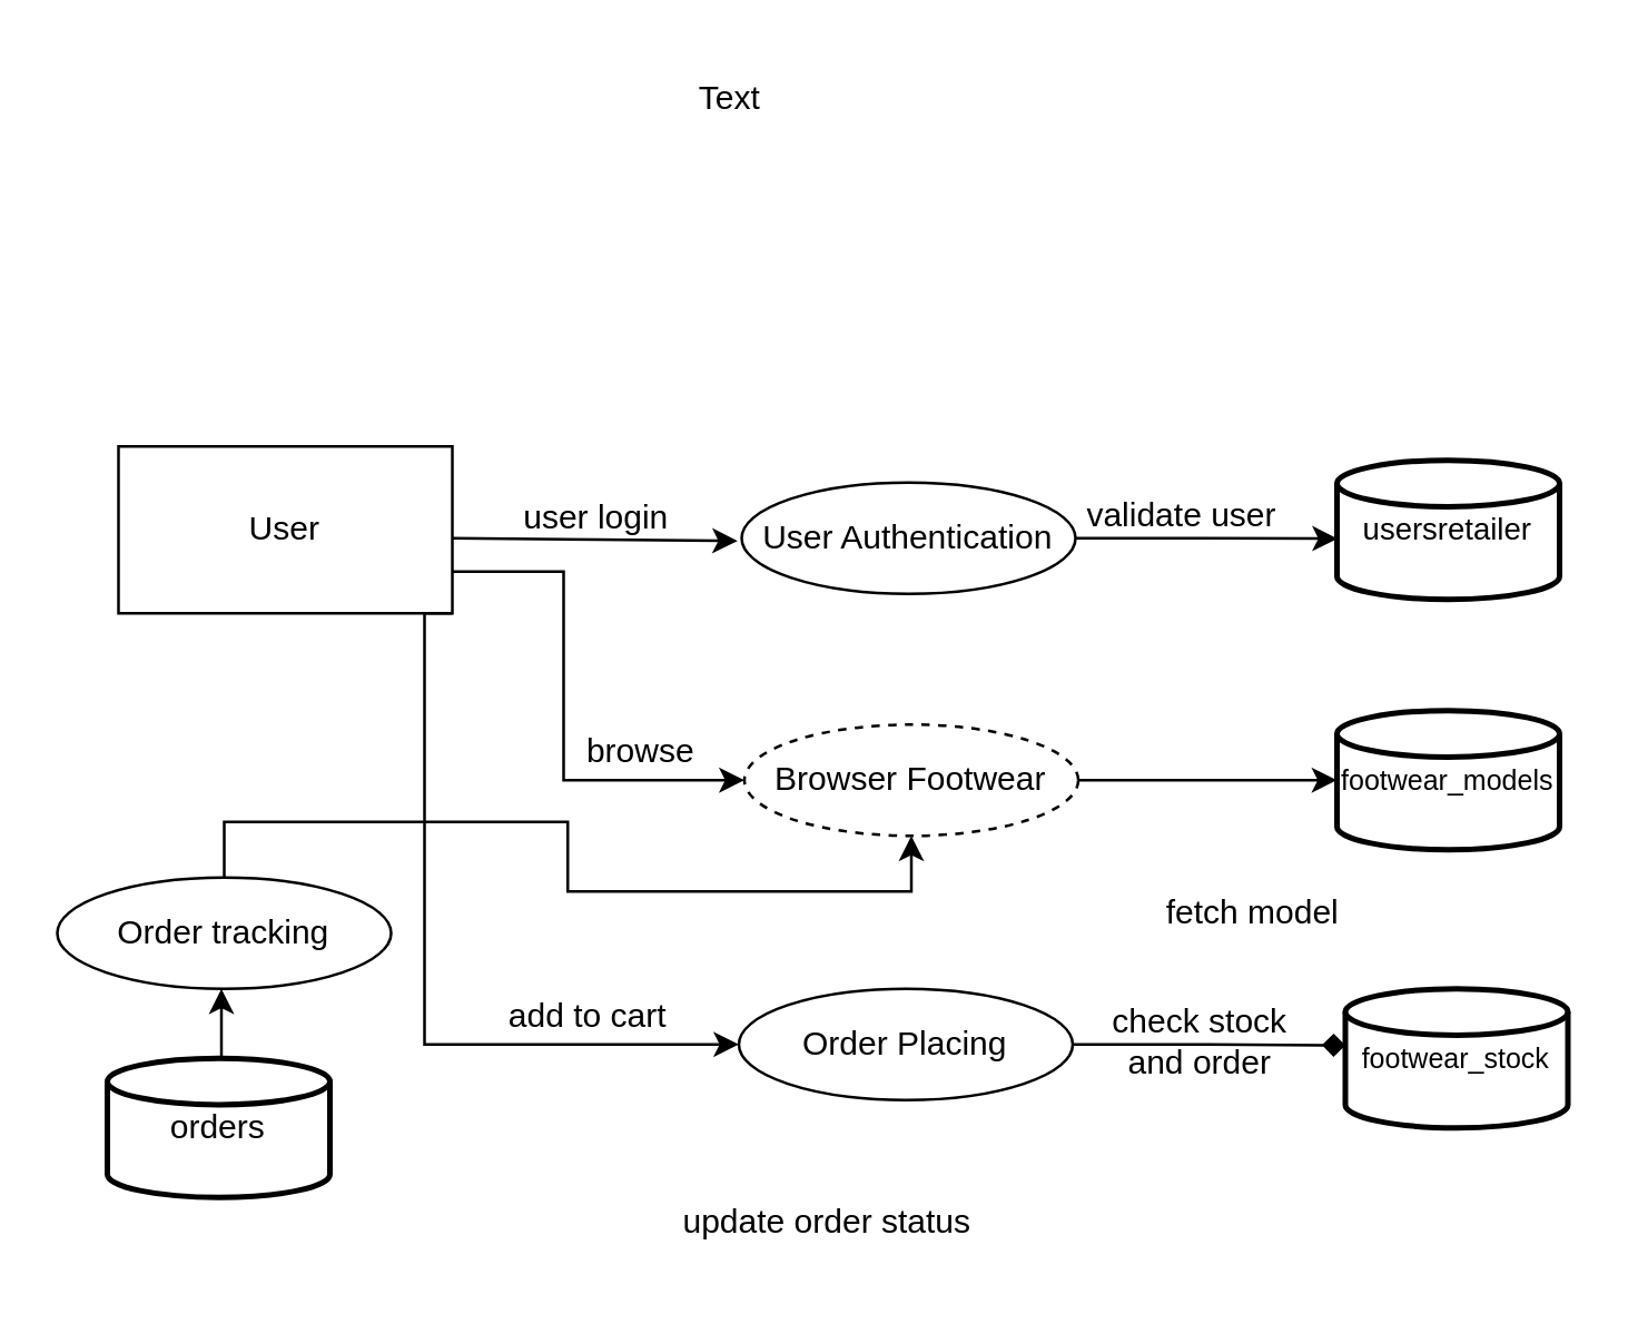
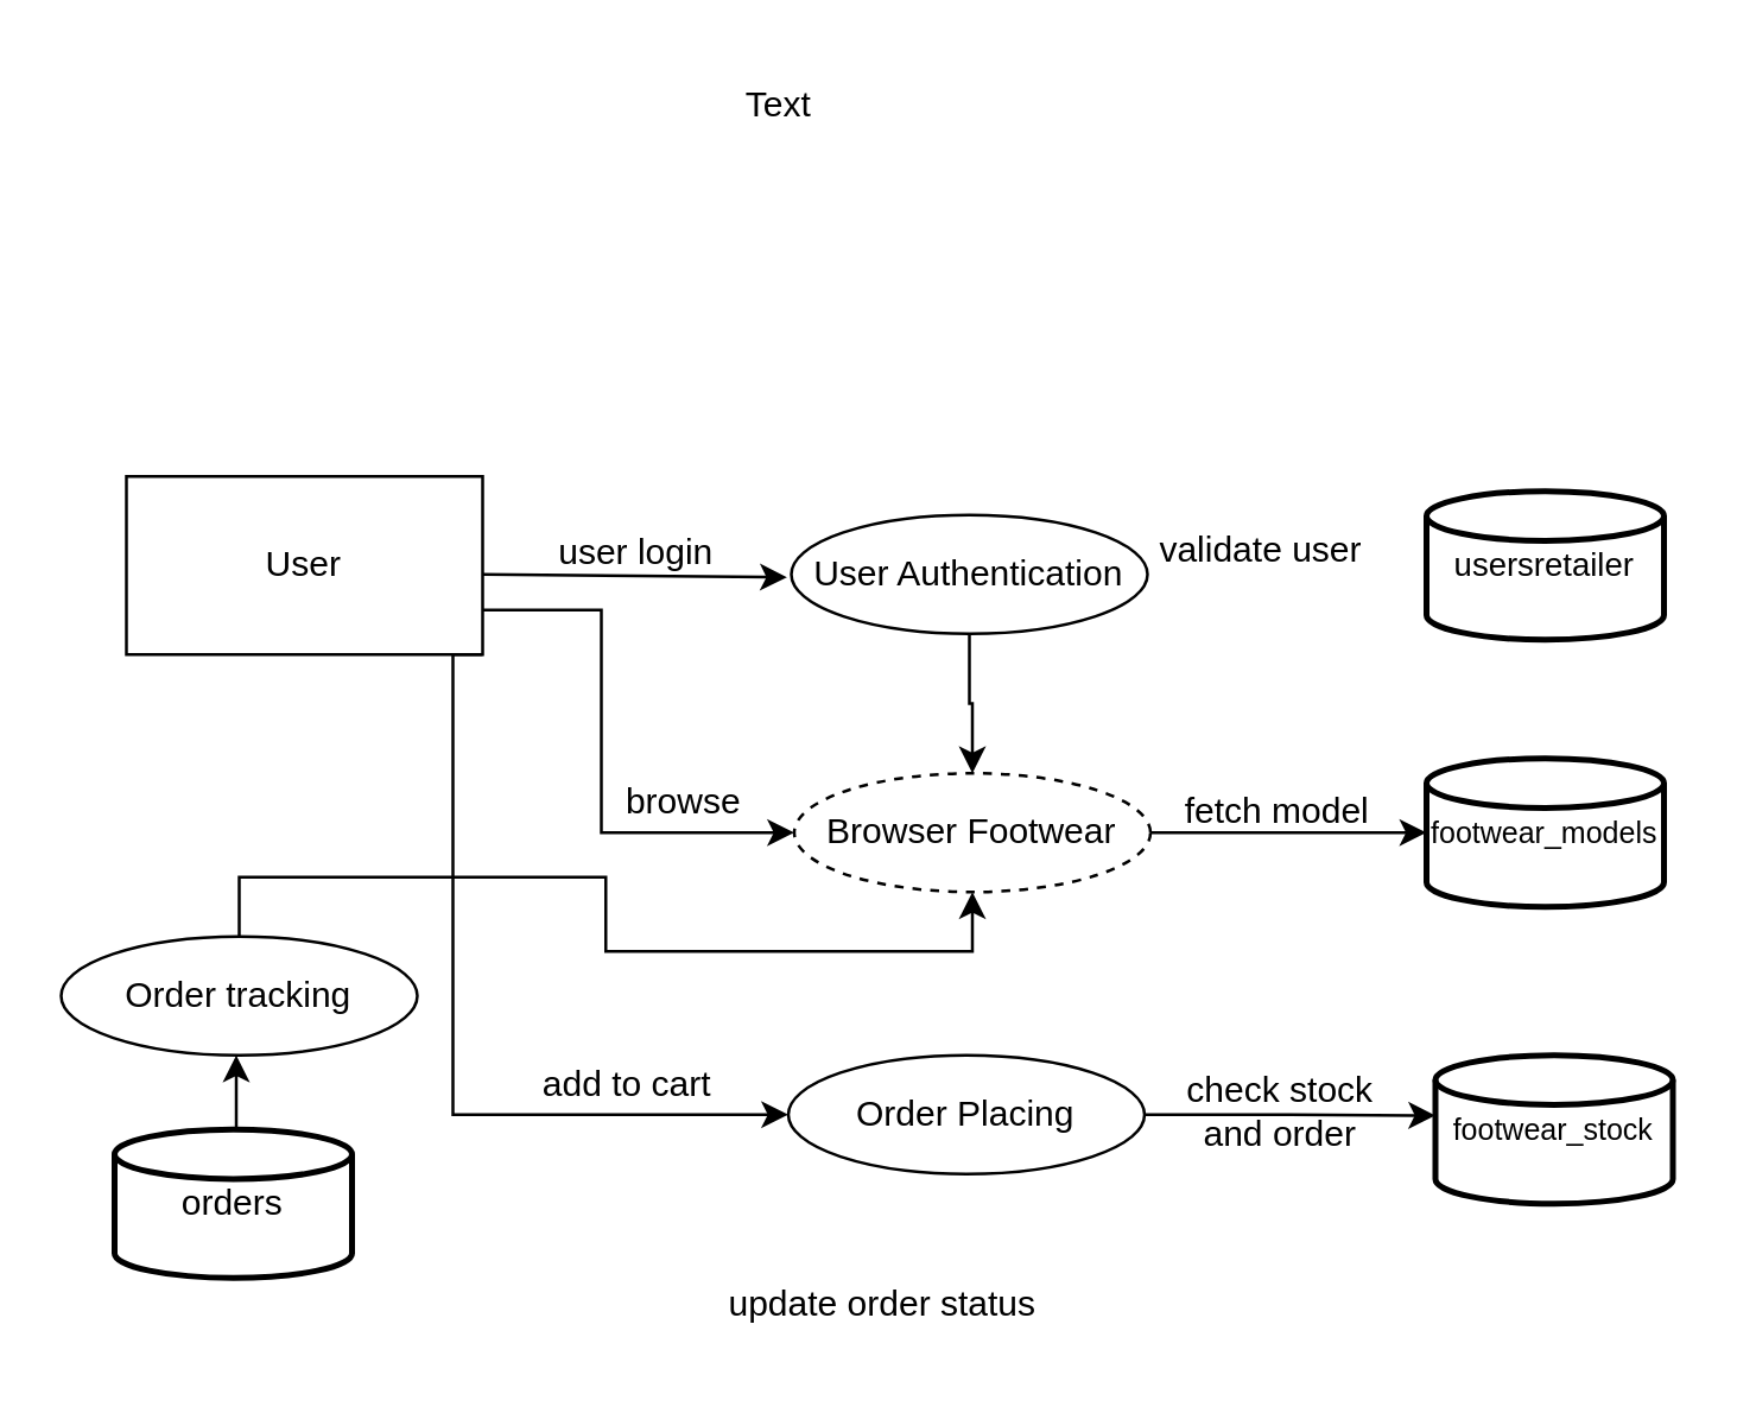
  <mxCell id="0" />
  <mxCell id="1" parent="0" />
  <mxCell id="2" style="edgeStyle=orthogonalEdgeStyle;rounded=0;orthogonalLoop=1;jettySize=auto;html=1;exitX=1;exitY=0.75;exitDx=0;exitDy=0;entryX=0;entryY=0.5;entryDx=0;entryDy=0;" edge="1" parent="1" source="4" target="6"><mxGeometry relative="1" as="geometry"><Array as="points"><mxPoint x="202" y="205" /><mxPoint x="202" y="280" /></Array></mxGeometry></mxCell>
  <mxCell id="3" style="edgeStyle=orthogonalEdgeStyle;rounded=0;orthogonalLoop=1;jettySize=auto;html=1;exitX=1;exitY=1;exitDx=0;exitDy=0;entryX=0;entryY=0.5;entryDx=0;entryDy=0;" edge="1" parent="1" source="4" target="7"><mxGeometry relative="1" as="geometry"><Array as="points"><mxPoint x="152" y="220" /><mxPoint x="152" y="375" /></Array></mxGeometry></mxCell>
  <mxCell id="4" value="User" style="rounded=0;whiteSpace=wrap;html=1;" vertex="1" parent="1"><mxGeometry x="42" y="160" width="120" height="60" as="geometry" /></mxCell>
  <mxCell id="5" value="User Authentication" style="ellipse;whiteSpace=wrap;html=1;" vertex="1" parent="1"><mxGeometry x="266" y="173" width="120" height="40" as="geometry" /></mxCell>
  <mxCell id="6" value="Browser Footwear" style="ellipse;whiteSpace=wrap;html=1;dashed=1;" vertex="1" parent="1"><mxGeometry x="267" y="260" width="120" height="40" as="geometry" /></mxCell>
  <mxCell id="7" value="Order Placing" style="ellipse;whiteSpace=wrap;html=1;" vertex="1" parent="1"><mxGeometry x="265" y="355" width="120" height="40" as="geometry" /></mxCell>
  <mxCell id="8" value="Order tracking" style="ellipse;whiteSpace=wrap;html=1;" vertex="1" parent="1"><mxGeometry x="20" y="315" width="120" height="40" as="geometry" /></mxCell>
  <mxCell id="9" value="usersretailer" style="strokeWidth=2;html=1;shape=mxgraph.flowchart.database;whiteSpace=wrap;fontSize=11;" vertex="1" parent="1"><mxGeometry x="480" y="165" width="80" height="50" as="geometry" /></mxCell>
  <mxCell id="10" value="footwear_models" style="strokeWidth=2;html=1;shape=mxgraph.flowchart.database;whiteSpace=wrap;fontSize=10;" vertex="1" parent="1"><mxGeometry x="480" y="255" width="80" height="50" as="geometry" /></mxCell>
  <mxCell id="11" value="&lt;font style=&quot;font-size: 10px;&quot;&gt;footwear_stock&lt;/font&gt;" style="strokeWidth=2;html=1;shape=mxgraph.flowchart.database;whiteSpace=wrap;" vertex="1" parent="1"><mxGeometry x="483" y="355" width="80" height="50" as="geometry" /></mxCell>
  <mxCell id="12" value="" style="edgeStyle=orthogonalEdgeStyle;rounded=0;orthogonalLoop=1;jettySize=auto;html=1;" edge="1" parent="1"><mxGeometry relative="1" as="geometry"><mxPoint x="77.037" y="380" as="sourcePoint" /><mxPoint x="79" y="355" as="targetPoint" /></mxGeometry></mxCell>
  <mxCell id="13" value="orders" style="strokeWidth=2;html=1;shape=mxgraph.flowchart.database;whiteSpace=wrap;" vertex="1" parent="1"><mxGeometry x="38" y="380" width="80" height="50" as="geometry" /></mxCell>
  <mxCell id="14" style="edgeStyle=orthogonalEdgeStyle;rounded=0;orthogonalLoop=1;jettySize=auto;html=1;exitX=1;exitY=0.5;exitDx=0;exitDy=0;entryX=0;entryY=0.5;entryDx=0;entryDy=0;entryPerimeter=0;" edge="1" parent="1" source="6" target="10"><mxGeometry relative="1" as="geometry" /></mxCell>
- <mxCell id="15" style="edgeStyle=orthogonalEdgeStyle;rounded=0;orthogonalLoop=1;jettySize=auto;html=1;exitX=1;exitY=0.5;exitDx=0;exitDy=0;entryX=0;entryY=0.406;entryDx=0;entryDy=0;entryPerimeter=0;endArrow=diamond;" edge="1" parent="1" source="7" target="11"><mxGeometry relative="1" as="geometry" /></mxCell>
- <mxCell id="16" style="edgeStyle=orthogonalEdgeStyle;rounded=0;orthogonalLoop=1;jettySize=auto;html=1;entryX=0.003;entryY=0.563;entryDx=0;entryDy=0;entryPerimeter=0;" edge="1" parent="1" source="5" target="9"><mxGeometry relative="1" as="geometry"><mxPoint x="347" y="193" as="sourcePoint" /><mxPoint x="463" y="193" as="targetPoint" /></mxGeometry></mxCell>
+ <mxCell id="15" style="edgeStyle=orthogonalEdgeStyle;rounded=0;orthogonalLoop=1;jettySize=auto;html=1;exitX=1;exitY=0.5;exitDx=0;exitDy=0;entryX=0;entryY=0.406;entryDx=0;entryDy=0;entryPerimeter=0;" edge="1" parent="1" source="7" target="11"><mxGeometry relative="1" as="geometry" /></mxCell>
+ <mxCell id="16" style="edgeStyle=orthogonalEdgeStyle;rounded=0;orthogonalLoop=1;jettySize=auto;html=1;" edge="1" parent="1" source="5" target="6"><mxGeometry relative="1" as="geometry"><mxPoint x="347" y="193" as="sourcePoint" /><mxPoint x="463" y="193" as="targetPoint" /></mxGeometry></mxCell>
  <mxCell id="17" style="edgeStyle=orthogonalEdgeStyle;rounded=0;orthogonalLoop=1;jettySize=auto;html=1;exitX=1;exitY=0.5;exitDx=0;exitDy=0;entryX=-0.012;entryY=0.525;entryDx=0;entryDy=0;entryPerimeter=0;" edge="1" parent="1" target="5"><mxGeometry relative="1" as="geometry"><mxPoint x="162" y="193" as="sourcePoint" /><mxPoint x="252.04" y="193.08" as="targetPoint" /></mxGeometry></mxCell>
  <mxCell id="18" value="user login" style="text;strokeColor=none;align=center;fillColor=none;html=1;verticalAlign=middle;whiteSpace=wrap;rounded=0;" vertex="1" parent="1"><mxGeometry x="184" y="171" width="60" height="30" as="geometry" /></mxCell>
  <mxCell id="19" value="validate user" style="text;strokeColor=none;align=center;fillColor=none;html=1;verticalAlign=middle;whiteSpace=wrap;rounded=0;" vertex="1" parent="1"><mxGeometry x="385" y="175" width="79" height="20" as="geometry" /></mxCell>
  <mxCell id="20" value="Text" style="text;strokeColor=none;align=center;fillColor=none;html=1;verticalAlign=middle;whiteSpace=wrap;rounded=0;" vertex="1" parent="1"><mxGeometry x="232" y="20" width="60" height="30" as="geometry" /></mxCell>
- <mxCell id="21" value="fetch model" style="text;strokeColor=none;align=center;fillColor=none;html=1;verticalAlign=middle;whiteSpace=wrap;rounded=0;" vertex="1" parent="1"><mxGeometry x="410" y="313" width="80" height="30" as="geometry" /></mxCell>
+ <mxCell id="21" value="fetch model" style="text;strokeColor=none;align=center;fillColor=none;html=1;verticalAlign=middle;whiteSpace=wrap;rounded=0;" vertex="1" parent="1"><mxGeometry x="390" y="258" width="80" height="30" as="geometry" /></mxCell>
  <mxCell id="22" value="browse" style="text;strokeColor=none;align=center;fillColor=none;html=1;verticalAlign=middle;whiteSpace=wrap;rounded=0;" vertex="1" parent="1"><mxGeometry x="200" y="255" width="60" height="30" as="geometry" /></mxCell>
  <mxCell id="23" value="add to cart" style="text;strokeColor=none;align=center;fillColor=none;html=1;verticalAlign=middle;whiteSpace=wrap;rounded=0;" vertex="1" parent="1"><mxGeometry x="181" y="350" width="60" height="30" as="geometry" /></mxCell>
  <mxCell id="24" value="check stock&lt;div&gt;and order&lt;/div&gt;" style="text;strokeColor=none;align=center;fillColor=none;html=1;verticalAlign=middle;whiteSpace=wrap;rounded=0;" vertex="1" parent="1"><mxGeometry x="376" y="359" width="110" height="30" as="geometry" /></mxCell>
  <mxCell id="25" value="update order status" style="text;strokeColor=none;align=center;fillColor=none;html=1;verticalAlign=middle;whiteSpace=wrap;rounded=0;" vertex="1" parent="1"><mxGeometry x="242" y="424" width="110" height="30" as="geometry" /></mxCell>
  <mxCell id="26" style="edgeStyle=orthogonalEdgeStyle;rounded=0;orthogonalLoop=1;jettySize=auto;html=1;exitX=0.5;exitY=0;exitDx=0;exitDy=0;" edge="1" parent="1" source="8" target="6"><mxGeometry relative="1" as="geometry" /></mxCell>
